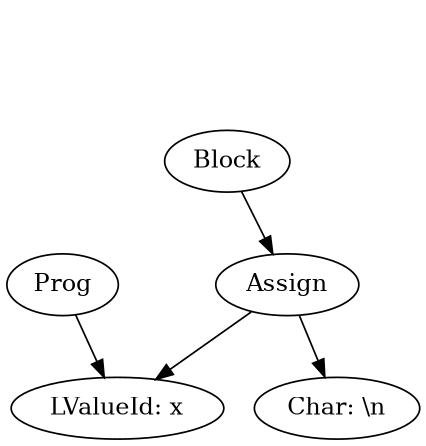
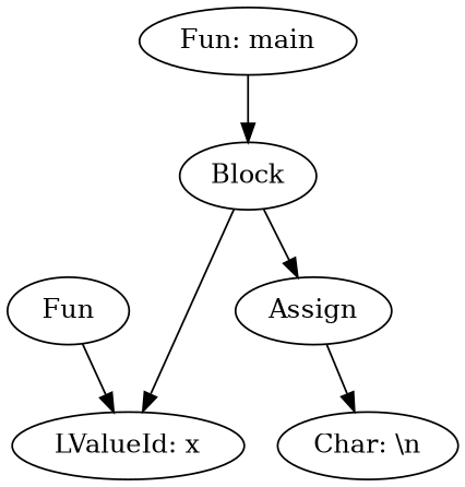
  digraph {
-   n1 [label=Prog]
+   n1 [label=Fun]
    n2 [label="LValueId: x"]
+   n3 [label="Fun: main"]
    n4 [label=Block]
    n5 [label=Assign]
    n6 [label="Char: \\n"]
    n1 -> n2
+   n3 -> n4
    n4 -> n5
-   n5 -> n2
+   n4 -> n2
    n5 -> n6
  }
